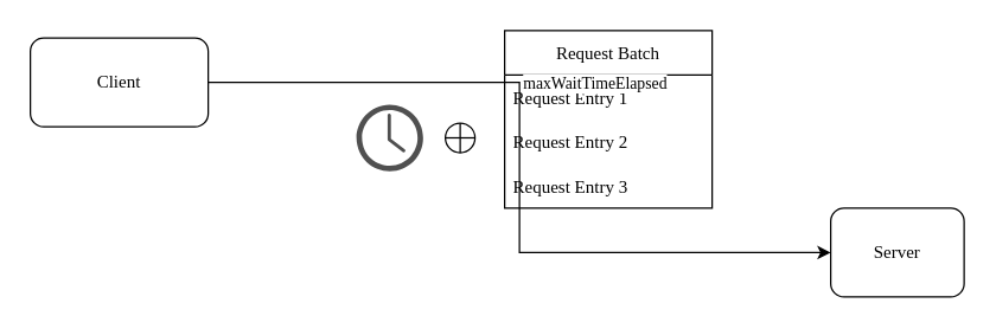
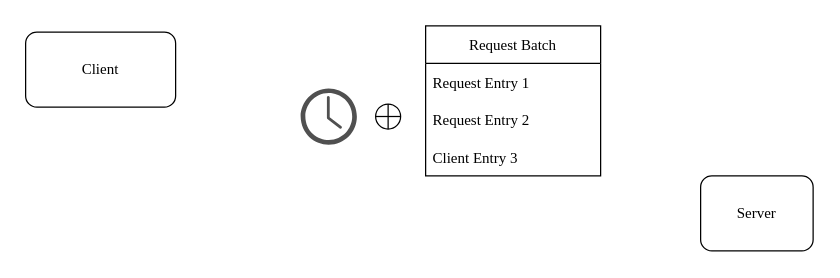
  <mxCell id="0" />
  <mxCell id="1" parent="0" />
  <mxCell id="2" value="Request Batch" style="swimlane;fontStyle=0;childLayout=stackLayout;horizontal=1;startSize=30;horizontalStack=0;resizeParent=1;resizeParentMax=0;resizeLast=0;collapsible=1;marginBottom=0;fontFamily=Fira Code Retina;" parent="1" vertex="1"><mxGeometry x="340" y="20" width="140" height="120" as="geometry" /></mxCell>
  <mxCell id="3" value="Request Entry 1" style="text;strokeColor=none;fillColor=none;align=left;verticalAlign=middle;spacingLeft=4;spacingRight=4;overflow=hidden;points=[[0,0.5],[1,0.5]];portConstraint=eastwest;rotatable=0;fontFamily=Fira Code Retina;" parent="2" vertex="1"><mxGeometry y="30" width="140" height="30" as="geometry" /></mxCell>
  <mxCell id="4" value="Request Entry 2" style="text;strokeColor=none;fillColor=none;align=left;verticalAlign=middle;spacingLeft=4;spacingRight=4;overflow=hidden;points=[[0,0.5],[1,0.5]];portConstraint=eastwest;rotatable=0;fontFamily=Fira Code Retina;" parent="2" vertex="1"><mxGeometry y="60" width="140" height="30" as="geometry" /></mxCell>
- <mxCell id="5" value="Request Entry 3" style="text;strokeColor=none;fillColor=none;align=left;verticalAlign=middle;spacingLeft=4;spacingRight=4;overflow=hidden;points=[[0,0.5],[1,0.5]];portConstraint=eastwest;rotatable=0;fontFamily=Fira Code Retina;" parent="2" vertex="1"><mxGeometry y="90" width="140" height="30" as="geometry" /></mxCell>
- <mxCell id="6" style="edgeStyle=orthogonalEdgeStyle;rounded=0;orthogonalLoop=1;jettySize=auto;html=1;exitX=1;exitY=0.5;exitDx=0;exitDy=0;entryX=0;entryY=0.5;entryDx=0;entryDy=0;fontFamily=Fira Code Retina;" parent="1" source="8" target="9" edge="1"><mxGeometry relative="1" as="geometry" /></mxCell>
- <mxCell id="7" value="maxWaitTimeElapsed" style="edgeLabel;html=1;align=center;verticalAlign=middle;resizable=0;points=[];fontFamily=Fira Code Retina;" parent="6" vertex="1" connectable="0"><mxGeometry x="-0.383" y="-1" relative="1" as="geometry"><mxPoint x="95" y="-1" as="offset" /></mxGeometry></mxCell>
+ <mxCell id="5" value="Client Entry 3" style="text;strokeColor=none;fillColor=none;align=left;verticalAlign=middle;spacingLeft=4;spacingRight=4;overflow=hidden;points=[[0,0.5],[1,0.5]];portConstraint=eastwest;rotatable=0;fontFamily=Fira Code Retina;" parent="2" vertex="1"><mxGeometry y="90" width="140" height="30" as="geometry" /></mxCell>
  <mxCell id="8" value="Client" style="rounded=1;whiteSpace=wrap;html=1;fontFamily=Fira Code Retina;" parent="1" vertex="1"><mxGeometry x="20" y="25" width="120" height="60" as="geometry" /></mxCell>
  <mxCell id="9" value="Server" style="rounded=1;whiteSpace=wrap;html=1;fontFamily=Fira Code Retina;" parent="1" vertex="1"><mxGeometry x="560" y="140" width="90" height="60" as="geometry" /></mxCell>
  <mxCell id="10" value="" style="sketch=0;pointerEvents=1;shadow=0;dashed=0;html=1;strokeColor=none;fillColor=#505050;labelPosition=center;verticalLabelPosition=bottom;verticalAlign=top;outlineConnect=0;align=center;shape=mxgraph.office.concepts.clock;fontFamily=Fira Code Retina;" parent="1" vertex="1"><mxGeometry x="240" y="70" width="45" height="45" as="geometry" /></mxCell>
  <mxCell id="11" value="" style="shape=orEllipse;perimeter=ellipsePerimeter;whiteSpace=wrap;html=1;backgroundOutline=1;fontFamily=Fira Code Retina;" parent="1" vertex="1"><mxGeometry x="300" y="82.5" width="20" height="20" as="geometry" /></mxCell>
